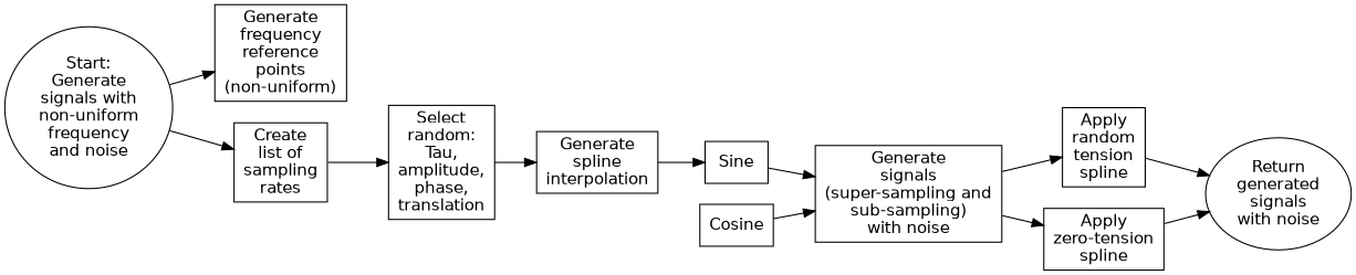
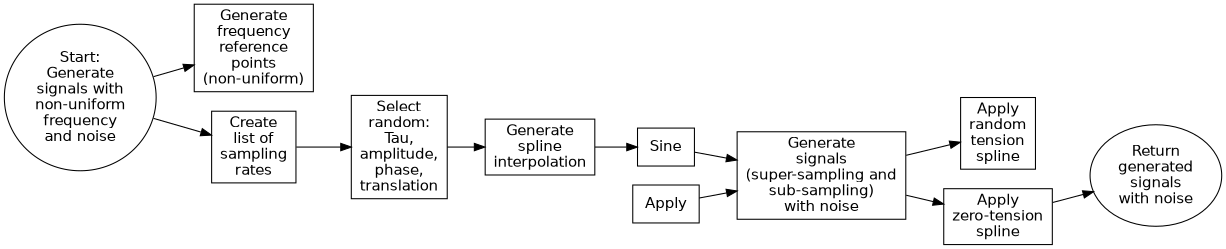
  digraph {
    rankdir=LR
    node [fontname=Helvetica fontsize=14 shape=box]
    n1 [label="Start:\nGenerate\nsignals with\nnon-uniform\nfrequency\nand noise" shape=ellipse]
    n2 [label="Generate\nfrequency\nreference\npoints\n(non-uniform)"]
    n3 [label="Create\nlist of\nsampling\nrates"]
    n4 [label="Select\nrandom:\nTau,\namplitude,\nphase,\ntranslation"]
    n5 [label="Generate\nspline\ninterpolation"]
    n6 [label=Sine]
    n7 [label="Generate\nsignals\n(super-sampling and\nsub-sampling)\nwith noise"]
-   n8 [label=Cosine]
+   n8 [label=Apply]
    n9 [label="Apply\nrandom\ntension\nspline"]
    n10 [label="Apply\nzero-tension\nspline"]
    n11 [label="Return\ngenerated\nsignals\nwith noise" shape=ellipse]
    n1 -> n2
    n1 -> n3
    n3 -> n4
    n4 -> n5
    n5 -> n6
    n6 -> n7
    n7 -> n9
    n7 -> n10
    n8 -> n7
-   n9 -> n11
    n10 -> n11
  }
